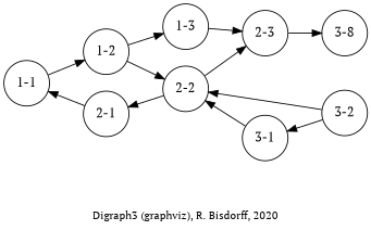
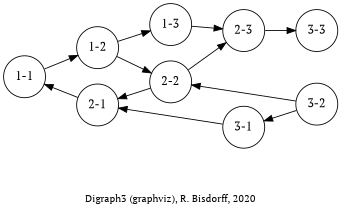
  digraph {
    fontname="PT Serif"
    fontsize=12
    label="\nDigraph3 (graphviz), R. Bisdorff, 2020"
    rankdir=LR
    node [fontname="PT Serif" shape=circle]
    edge [color=black dir=forward fontname="PT Serif"]
    n1 [label="1-1"]
    n2 [label="1-2"]
    n3 [label="2-1"]
    n4 [label="1-3"]
    n5 [label="2-2"]
    n6 [label="3-1"]
    n7 [label="2-3"]
    n8 [label="3-2"]
-   n9 [label="3-8"]
+   n9 [label="3-3"]
    n1 -> n2
    n1 -> n3 [dir=back]
    n2 -> n4
    n2 -> n5
    n3 -> n5 [dir=back]
-   n5 -> n6 [dir=back]
+   n3 -> n6 [dir=back]
    n4 -> n7
    n5 -> n7
    n5 -> n8 [dir=back]
    n6 -> n8 [dir=back]
    n7 -> n9
  }
